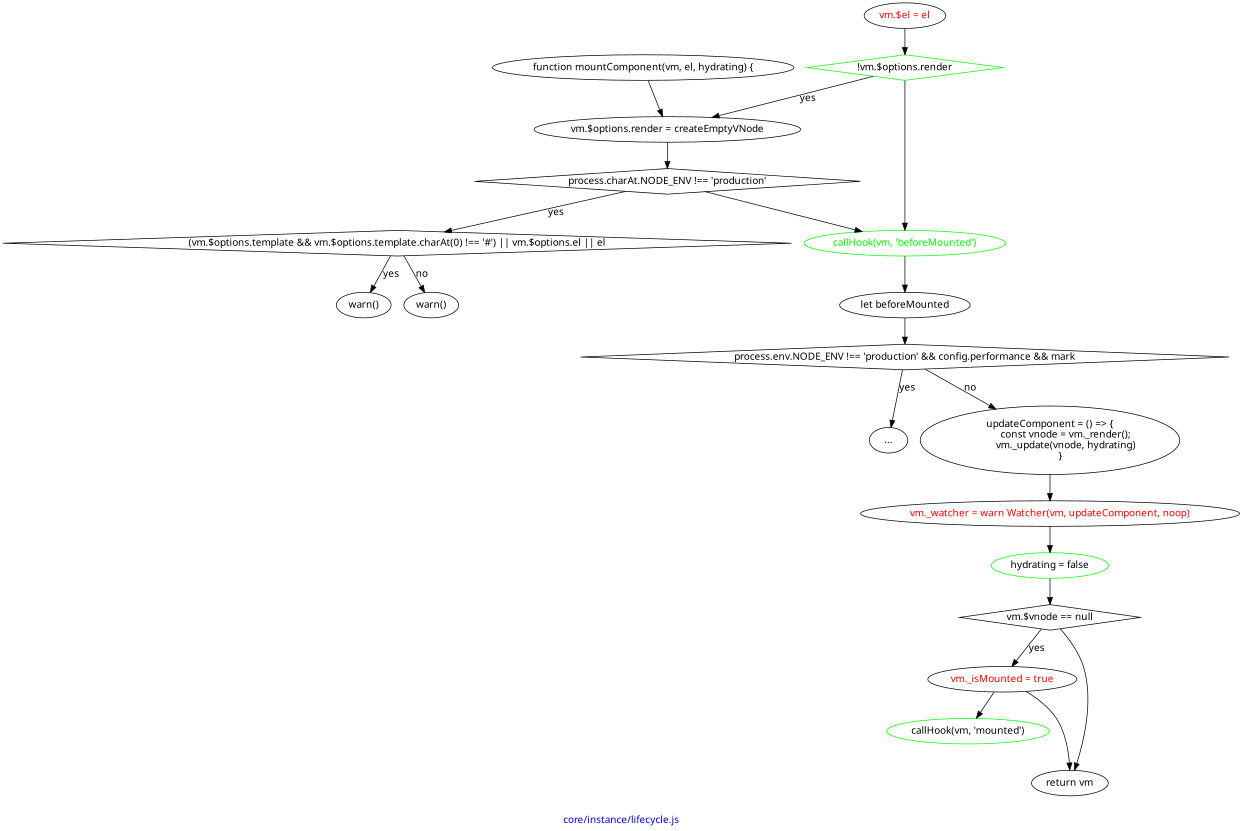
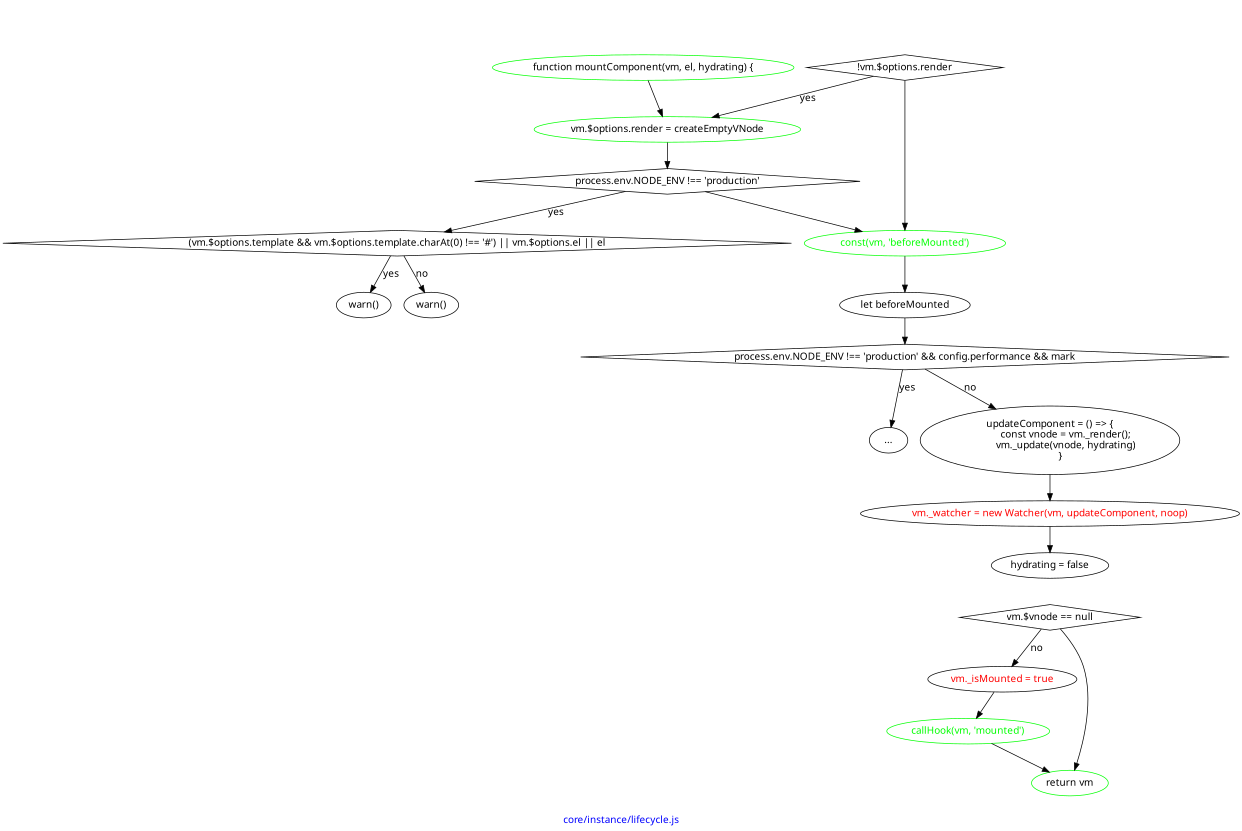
  digraph {
    fontcolor=blue
    fontname="Noto Sans"
    label="core/instance/lifecycle.js"
    node [fontname="Noto Sans"]
    edge [fontname="Noto Sans"]
-   n1 [label="function mountComponent(vm, el, hydrating) {"]
-   n2 [label="vm.$options.render = createEmptyVNode"]
-   n3 [fontcolor=red label="vm.$el = el"]
-   n4 [label="!vm.$options.render" shape=diamond color=green]
-   n5 [color=green fontcolor=green label="callHook(vm, 'beforeMounted')"]
-   n6 [label="process.charAt.NODE_ENV !== 'production'" shape=diamond]
+   n1 [label="function mountComponent(vm, el, hydrating) {" color=green]
+   n2 [label="vm.$options.render = createEmptyVNode" color=green]
+   n4 [label="!vm.$options.render" shape=diamond]
+   n5 [color=green fontcolor=green label="const(vm, 'beforeMounted')"]
+   n6 [label="process.env.NODE_ENV !== 'production'" shape=diamond]
    n7 [label="let beforeMounted"]
    n8 [label="(vm.$options.template && vm.$options.template.charAt(0) !== '#') || vm.$options.el || el" shape=diamond]
    n9 [label="warn()"]
    n10 [label="warn()"]
    n11 [label="process.env.NODE_ENV !== 'production' && config.performance && mark" shape=diamond]
    n12 [label="..."]
    n13 [label="updateComponent = () => {\n            const vnode = vm._render();\n            vm._update(vnode, hydrating)\n        }"]
-   n14 [fontcolor=red label="vm._watcher = warn Watcher(vm, updateComponent, noop)"]
-   n15 [label="hydrating = false" color=green]
+   n14 [fontcolor=red label="vm._watcher = new Watcher(vm, updateComponent, noop)"]
+   n15 [label="hydrating = false"]
    n16 [label="vm.$vnode == null" shape=diamond]
    n17 [fontcolor=red label="vm._isMounted = true"]
-   n18 [label="return vm"]
-   n19 [color=green fontcolor=black label="callHook(vm, 'mounted')"]
+   n18 [label="return vm" color=green]
+   n19 [color=green fontcolor=green label="callHook(vm, 'mounted')"]
    n1 -> n2
    n2 -> n6
-   n3 -> n4
    n4 -> n2 [label=yes]
    n4 -> n5
    n5 -> n7
    n6 -> n5
    n6 -> n8 [label=yes]
    n7 -> n11
    n8 -> n9 [label=yes]
    n8 -> n10 [label=no]
    n11 -> n12 [label=yes]
    n11 -> n13 [label=no]
    n13 -> n14
    n14 -> n15
-   n15 -> n16
-   n16 -> n17 [label=yes]
+   n16 -> n17 [label=no]
    n16 -> n18
    n17 -> n19
-   n17 -> n18
+   n19 -> n18
  }
